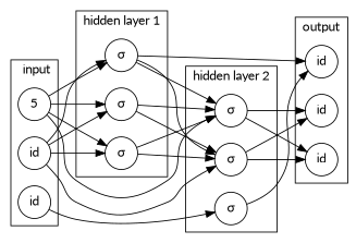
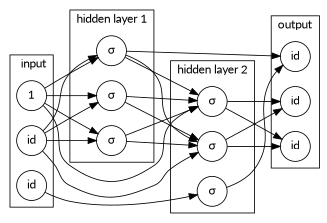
  digraph {
    rankdir=LR
    fontname=Lato
    node [shape=circle fontname=Lato]
    edge [fontname=Lato]
-   n1 [label=5]
+   n1 [label=1]
    n2 [label=id]
    n3 [label=id]
    n4 [label="σ"]
    n5 [label="σ"]
    n6 [label="σ"]
    n7 [label="σ"]
    n8 [label="σ"]
    n9 [label="σ"]
    n10 [label=id]
    n11 [label=id]
    n12 [label=id]
    subgraph cluster_1 {
      label=input
      labeljust=r
      labelloc=t
      rank=same
      n1
      n2
      n3
    }
    subgraph cluster_2 {
      label="hidden layer 1"
      labeljust=r
      labelloc=t
      rank=same
      n4
      n5
      n6
    }
    subgraph cluster_3 {
      label="hidden layer 2"
      labeljust=r
      labelloc=t
      rank=same
      n7
      n8
      n9
    }
    subgraph cluster_4 {
      label=output
      labeljust=r
      labelloc=t
      rank=same
      n10
      n11
      n12
    }
    n1 -> n4
    n1 -> n5
    n1 -> n6
    n1 -> n8
    n2 -> n4
    n2 -> n5
    n2 -> n6
    n2 -> n7
    n3 -> n9
    n4 -> n7
    n4 -> n8
    n4 -> n12
    n5 -> n7
    n5 -> n8
    n6 -> n7
    n6 -> n8
    n7 -> n10
    n7 -> n11
    n8 -> n10
    n8 -> n11
    n9 -> n12
  }
